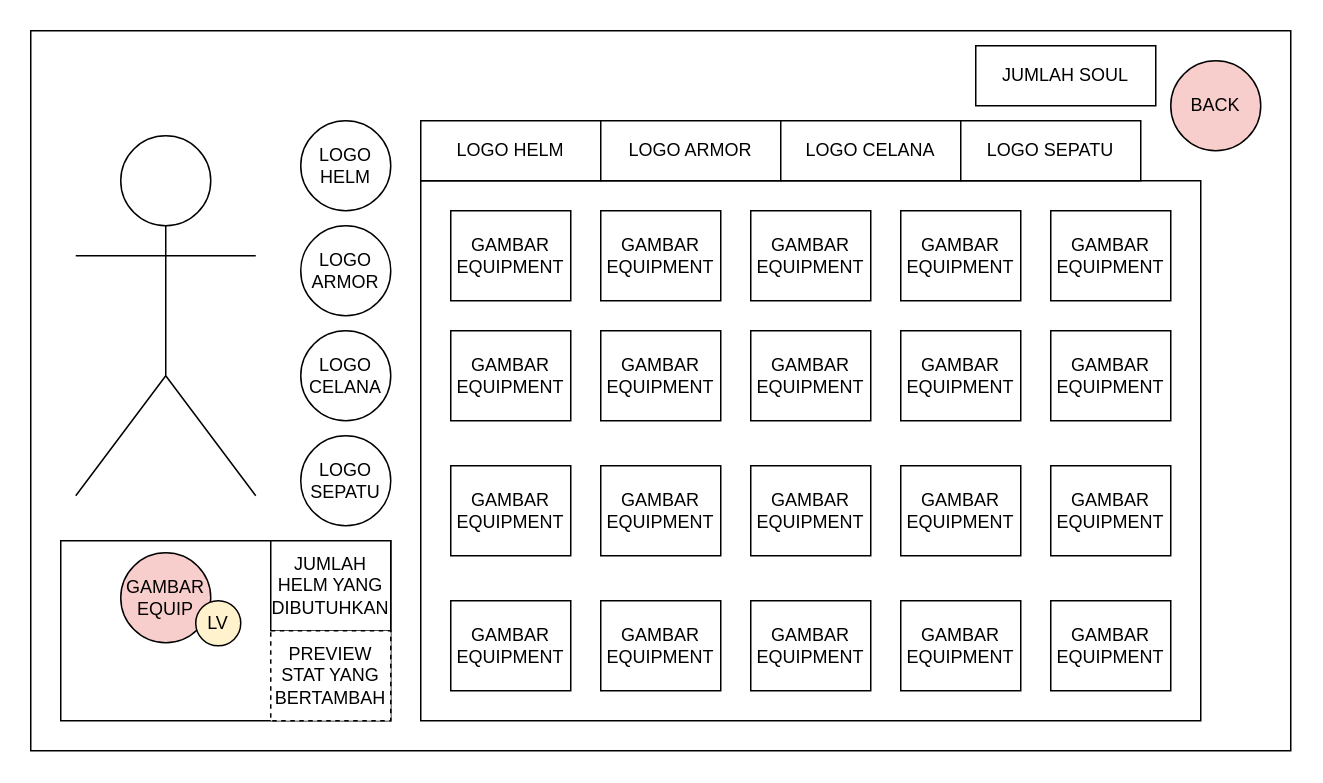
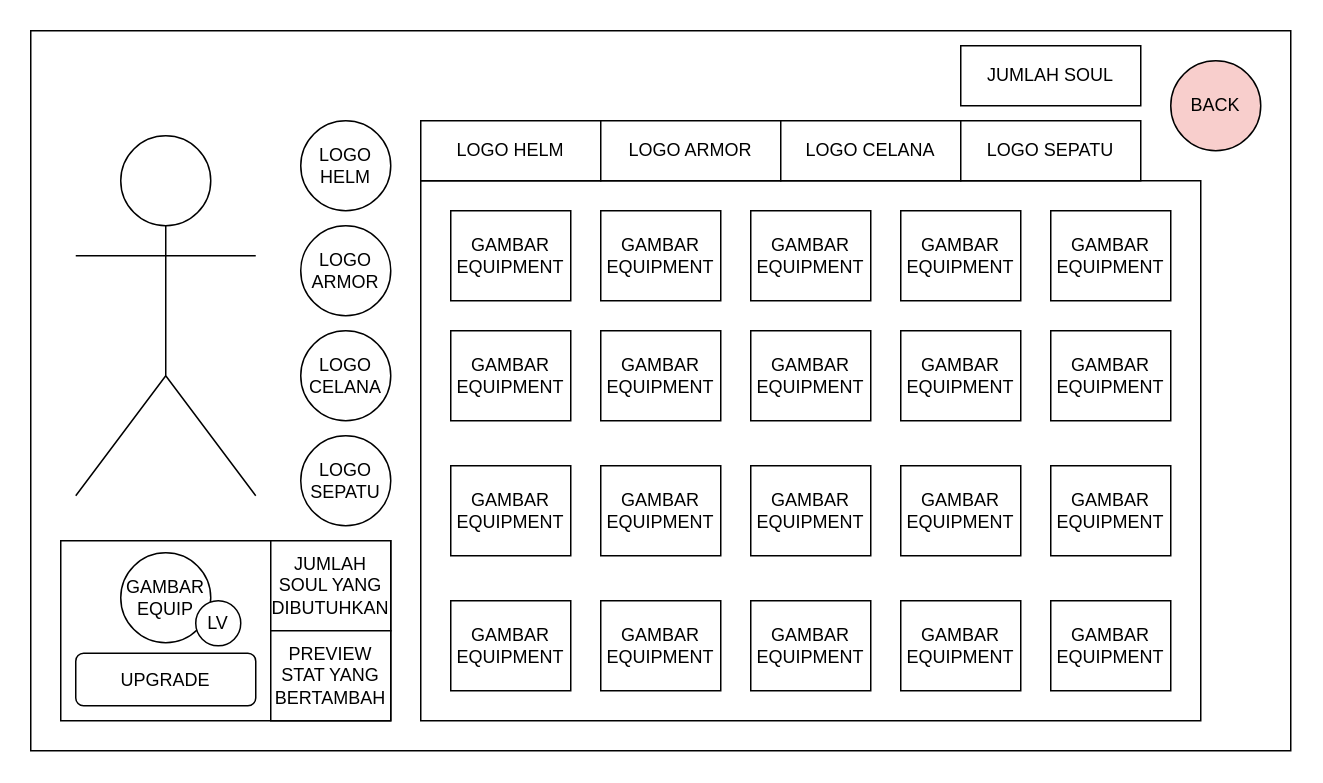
  <mxCell id="0" />
  <mxCell id="1" parent="0" />
  <mxCell id="2" value="" style="rounded=0;whiteSpace=wrap;html=1;fillColor=none;" parent="1" vertex="1"><mxGeometry width="840" height="480" as="geometry" x="20" y="20" /></mxCell>
  <mxCell id="3" value="" style="shape=umlActor;verticalLabelPosition=bottom;labelBackgroundColor=#ffffff;verticalAlign=top;html=1;outlineConnect=0;" parent="1" vertex="1"><mxGeometry x="50" y="90" width="120" height="240" as="geometry" /></mxCell>
  <mxCell id="4" value="LOGO HELM" style="ellipse;whiteSpace=wrap;html=1;aspect=fixed;" parent="1" vertex="1"><mxGeometry x="200" y="80" width="60" height="60" as="geometry" /></mxCell>
  <mxCell id="5" value="LOGO ARMOR" style="ellipse;whiteSpace=wrap;html=1;aspect=fixed;" parent="1" vertex="1"><mxGeometry x="200" y="150" width="60" height="60" as="geometry" /></mxCell>
  <mxCell id="6" value="LOGO CELANA" style="ellipse;whiteSpace=wrap;html=1;aspect=fixed;" parent="1" vertex="1"><mxGeometry x="200" y="220" width="60" height="60" as="geometry" /></mxCell>
  <mxCell id="7" value="" style="rounded=0;whiteSpace=wrap;html=1;" parent="1" vertex="1"><mxGeometry x="280" y="120" width="520" height="360" as="geometry" /></mxCell>
  <mxCell id="8" value="BACK" style="ellipse;whiteSpace=wrap;html=1;aspect=fixed;fillColor=#f8cecc;" parent="1" vertex="1"><mxGeometry x="780" y="40" width="60" height="60" as="geometry" /></mxCell>
  <mxCell id="9" value="LOGO SEPATU" style="ellipse;whiteSpace=wrap;html=1;aspect=fixed;" parent="1" vertex="1"><mxGeometry x="200" y="290" width="60" height="60" as="geometry" /></mxCell>
  <mxCell id="10" value="GAMBAR EQUIPMENT" style="rounded=0;whiteSpace=wrap;html=1;" parent="1" vertex="1"><mxGeometry x="300" y="140" width="80" height="60" as="geometry" /></mxCell>
  <mxCell id="11" value="GAMBAR EQUIPMENT" style="rounded=0;whiteSpace=wrap;html=1;" parent="1" vertex="1"><mxGeometry x="400" y="140" width="80" height="60" as="geometry" /></mxCell>
  <mxCell id="12" value="GAMBAR EQUIPMENT" style="rounded=0;whiteSpace=wrap;html=1;" parent="1" vertex="1"><mxGeometry x="500" y="140" width="80" height="60" as="geometry" /></mxCell>
  <mxCell id="13" value="GAMBAR EQUIPMENT" style="rounded=0;whiteSpace=wrap;html=1;" parent="1" vertex="1"><mxGeometry x="600" y="140" width="80" height="60" as="geometry" /></mxCell>
  <mxCell id="14" value="GAMBAR EQUIPMENT" style="rounded=0;whiteSpace=wrap;html=1;" parent="1" vertex="1"><mxGeometry x="700" y="140" width="80" height="60" as="geometry" /></mxCell>
  <mxCell id="15" value="GAMBAR EQUIPMENT" style="rounded=0;whiteSpace=wrap;html=1;" parent="1" vertex="1"><mxGeometry x="300" y="400" width="80" height="60" as="geometry" /></mxCell>
  <mxCell id="16" value="GAMBAR EQUIPMENT" style="rounded=0;whiteSpace=wrap;html=1;" parent="1" vertex="1"><mxGeometry x="400" y="400" width="80" height="60" as="geometry" /></mxCell>
  <mxCell id="17" value="GAMBAR EQUIPMENT" style="rounded=0;whiteSpace=wrap;html=1;" parent="1" vertex="1"><mxGeometry x="500" y="400" width="80" height="60" as="geometry" /></mxCell>
  <mxCell id="18" value="GAMBAR EQUIPMENT" style="rounded=0;whiteSpace=wrap;html=1;" parent="1" vertex="1"><mxGeometry x="600" y="400" width="80" height="60" as="geometry" /></mxCell>
  <mxCell id="19" value="GAMBAR EQUIPMENT" style="rounded=0;whiteSpace=wrap;html=1;" parent="1" vertex="1"><mxGeometry x="700" y="400" width="80" height="60" as="geometry" /></mxCell>
  <mxCell id="20" value="GAMBAR EQUIPMENT" style="rounded=0;whiteSpace=wrap;html=1;" parent="1" vertex="1"><mxGeometry x="300" y="220" width="80" height="60" as="geometry" /></mxCell>
  <mxCell id="21" value="GAMBAR EQUIPMENT" style="rounded=0;whiteSpace=wrap;html=1;" parent="1" vertex="1"><mxGeometry x="400" y="220" width="80" height="60" as="geometry" /></mxCell>
  <mxCell id="22" value="GAMBAR EQUIPMENT" style="rounded=0;whiteSpace=wrap;html=1;" parent="1" vertex="1"><mxGeometry x="500" y="220" width="80" height="60" as="geometry" /></mxCell>
  <mxCell id="23" value="GAMBAR EQUIPMENT" style="rounded=0;whiteSpace=wrap;html=1;" parent="1" vertex="1"><mxGeometry x="600" y="220" width="80" height="60" as="geometry" /></mxCell>
  <mxCell id="24" value="GAMBAR EQUIPMENT" style="rounded=0;whiteSpace=wrap;html=1;" parent="1" vertex="1"><mxGeometry x="700" y="220" width="80" height="60" as="geometry" /></mxCell>
  <mxCell id="25" value="GAMBAR EQUIPMENT" style="rounded=0;whiteSpace=wrap;html=1;" parent="1" vertex="1"><mxGeometry x="300" y="310" width="80" height="60" as="geometry" /></mxCell>
  <mxCell id="26" value="GAMBAR EQUIPMENT" style="rounded=0;whiteSpace=wrap;html=1;" parent="1" vertex="1"><mxGeometry x="400" y="310" width="80" height="60" as="geometry" /></mxCell>
  <mxCell id="27" value="GAMBAR EQUIPMENT" style="rounded=0;whiteSpace=wrap;html=1;" parent="1" vertex="1"><mxGeometry x="500" y="310" width="80" height="60" as="geometry" /></mxCell>
  <mxCell id="28" value="GAMBAR EQUIPMENT" style="rounded=0;whiteSpace=wrap;html=1;" parent="1" vertex="1"><mxGeometry x="600" y="310" width="80" height="60" as="geometry" /></mxCell>
  <mxCell id="29" value="GAMBAR EQUIPMENT" style="rounded=0;whiteSpace=wrap;html=1;" parent="1" vertex="1"><mxGeometry x="700" y="310" width="80" height="60" as="geometry" /></mxCell>
  <mxCell id="30" value="LOGO HELM" style="rounded=0;whiteSpace=wrap;html=1;connectable=1;" parent="1" vertex="1"><mxGeometry x="280" y="80" width="120" height="40" as="geometry" /></mxCell>
  <mxCell id="31" value="LOGO ARMOR" style="rounded=0;whiteSpace=wrap;html=1;connectable=1;" parent="1" vertex="1"><mxGeometry x="400" y="80" width="120" height="40" as="geometry" /></mxCell>
  <mxCell id="32" value="LOGO CELANA" style="rounded=0;whiteSpace=wrap;html=1;connectable=1;" parent="1" vertex="1"><mxGeometry x="520" y="80" width="120" height="40" as="geometry" /></mxCell>
  <mxCell id="33" value="LOGO SEPATU" style="rounded=0;whiteSpace=wrap;html=1;connectable=1;" parent="1" vertex="1"><mxGeometry x="640" y="80" width="120" height="40" as="geometry" /></mxCell>
  <mxCell id="34" value="" style="rounded=0;whiteSpace=wrap;html=1;" parent="1" vertex="1"><mxGeometry x="40" y="360" width="220" height="120" as="geometry" /></mxCell>
- <mxCell id="35" value="GAMBAR EQUIP" style="ellipse;whiteSpace=wrap;html=1;aspect=fixed;fillColor=#f8cecc;" parent="1" vertex="1"><mxGeometry x="80" y="368" width="60" height="60" as="geometry" /></mxCell>
- <mxCell id="37" value="JUMLAH HELM YANG DIBUTUHKAN" style="rounded=0;whiteSpace=wrap;html=1;" parent="1" vertex="1"><mxGeometry x="180" y="360" width="80" height="60" as="geometry" /></mxCell>
- <mxCell id="38" value="PREVIEW STAT YANG BERTAMBAH" style="rounded=0;whiteSpace=wrap;html=1;dashed=1;" parent="1" vertex="1"><mxGeometry x="180" y="420" width="80" height="60" as="geometry" /></mxCell>
- <mxCell id="39" value="LV" style="ellipse;whiteSpace=wrap;html=1;aspect=fixed;fillColor=#fff2cc;" parent="1" vertex="1"><mxGeometry x="130" y="400" width="30" height="30" as="geometry" /></mxCell>
- <mxCell id="40" value="JUMLAH SOUL" style="rounded=0;whiteSpace=wrap;html=1;connectable=1;" vertex="1" parent="1"><mxGeometry x="650" y="30" width="120" height="40" as="geometry" /></mxCell>
+ <mxCell id="35" value="GAMBAR EQUIP" style="ellipse;whiteSpace=wrap;html=1;aspect=fixed;" parent="1" vertex="1"><mxGeometry x="80" y="368" width="60" height="60" as="geometry" /></mxCell>
+ <mxCell id="36" value="UPGRADE" style="rounded=1;whiteSpace=wrap;html=1;" parent="1" vertex="1"><mxGeometry x="50" y="435" width="120" height="35" as="geometry" /></mxCell>
+ <mxCell id="37" value="JUMLAH SOUL YANG DIBUTUHKAN" style="rounded=0;whiteSpace=wrap;html=1;" parent="1" vertex="1"><mxGeometry x="180" y="360" width="80" height="60" as="geometry" /></mxCell>
+ <mxCell id="38" value="PREVIEW STAT YANG BERTAMBAH" style="rounded=0;whiteSpace=wrap;html=1;" parent="1" vertex="1"><mxGeometry x="180" y="420" width="80" height="60" as="geometry" /></mxCell>
+ <mxCell id="39" value="LV" style="ellipse;whiteSpace=wrap;html=1;aspect=fixed;" parent="1" vertex="1"><mxGeometry x="130" y="400" width="30" height="30" as="geometry" /></mxCell>
+ <mxCell id="40" value="JUMLAH SOUL" style="rounded=0;whiteSpace=wrap;html=1;connectable=1;" vertex="1" parent="1"><mxGeometry x="640" y="30" width="120" height="40" as="geometry" /></mxCell>
